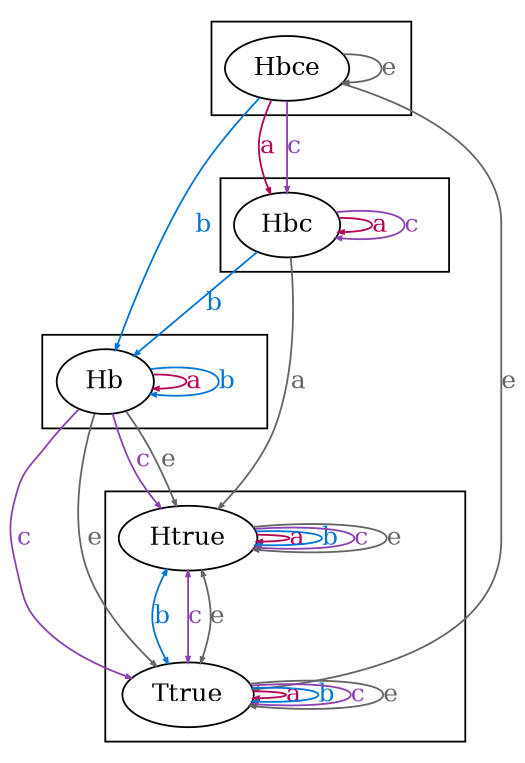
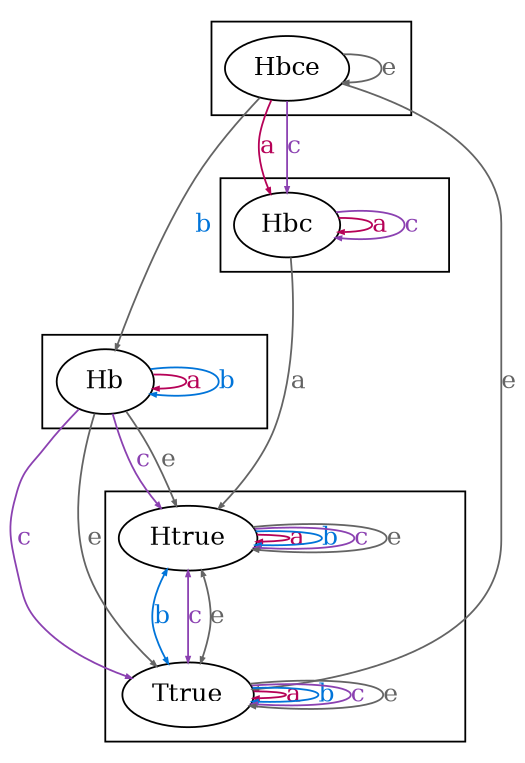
  digraph {
    edge [arrowsize=0.3 color="#646464" fontcolor="#646464"]
    Hbce
    Hbc
    Hb
    Htrue
    Ttrue
    subgraph cluster_1 {
      Hbce
    }
    subgraph cluster_2 {
      Hbc
    }
    subgraph cluster_3 {
      Hb
    }
    subgraph cluster_4 {
      Htrue
      Ttrue
    }
    Hbce -> Hbce [label=e]
    Hbce -> Hbc [color="#b60157" fontcolor="#b60157" label=a]
    Hbce -> Hbc [color="#8b41b1" fontcolor="#8b41b1" label=c]
-   Hbce -> Hb [color="#0074d9" fontcolor="#0074d9" label=b]
+   Hbce -> Hb [fontcolor="#0074d9" label=b]
    Hbce -> Ttrue [label=e]
    Hbc -> Hbc [color="#b60157" fontcolor="#b60157" label=a]
    Hbc -> Hbc [color="#8b41b1" fontcolor="#8b41b1" label=c]
-   Hbc -> Hb [color="#0074d9" fontcolor="#0074d9" label=b]
    Hbc -> Htrue [label=a]
    Hb -> Hb [color="#b60157" fontcolor="#b60157" label=a]
    Hb -> Hb [color="#0074d9" fontcolor="#0074d9" label=b]
    Hb -> Htrue [color="#8b41b1" fontcolor="#8b41b1" label=c]
    Hb -> Htrue [label=e]
    Hb -> Ttrue [color="#8b41b1" fontcolor="#8b41b1" label=c]
    Hb -> Ttrue [label=e]
    Htrue -> Htrue [color="#b60157" fontcolor="#b60157" label=a]
    Htrue -> Htrue [color="#0074d9" fontcolor="#0074d9" label=b]
    Htrue -> Htrue [color="#8b41b1" fontcolor="#8b41b1" label=c]
    Htrue -> Htrue [label=e]
    Htrue -> Ttrue [color="#0074d9" dir=both fontcolor="#0074d9" label=b]
    Htrue -> Ttrue [color="#8b41b1" dir=both fontcolor="#8b41b1" label=c]
    Htrue -> Ttrue [dir=both label=e]
    Ttrue -> Ttrue [color="#b60157" fontcolor="#b60157" label=a]
    Ttrue -> Ttrue [color="#0074d9" fontcolor="#0074d9" label=b]
    Ttrue -> Ttrue [color="#8b41b1" fontcolor="#8b41b1" label=c]
    Ttrue -> Ttrue [label=e]
  }
